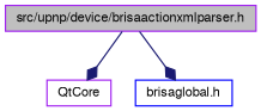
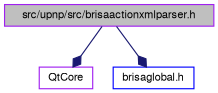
  digraph {
    node [color=purple fontname=FreeSans fontsize=10 shape=box]
    edge [arrowhead=diamond color=midnightblue fontname=FreeSans fontsize=10 labelfontname=FreeSans labelfontsize=10 style=solid]
-   n1 [fillcolor=grey75 fontcolor=black height=0.2 label="src/upnp/device/brisaactionxmlparser.h" style=filled width=0.4]
+   n1 [fillcolor=grey75 fontcolor=black height=0.2 label="src/upnp/src/brisaactionxmlparser.h" style=filled width=0.4]
    n2 [height=0.2 label=QtCore width=0.4]
    n3 [color=blue height=0.2 label="brisaglobal.h" width=0.4]
    n1 -> n2
    n1 -> n3
  }
